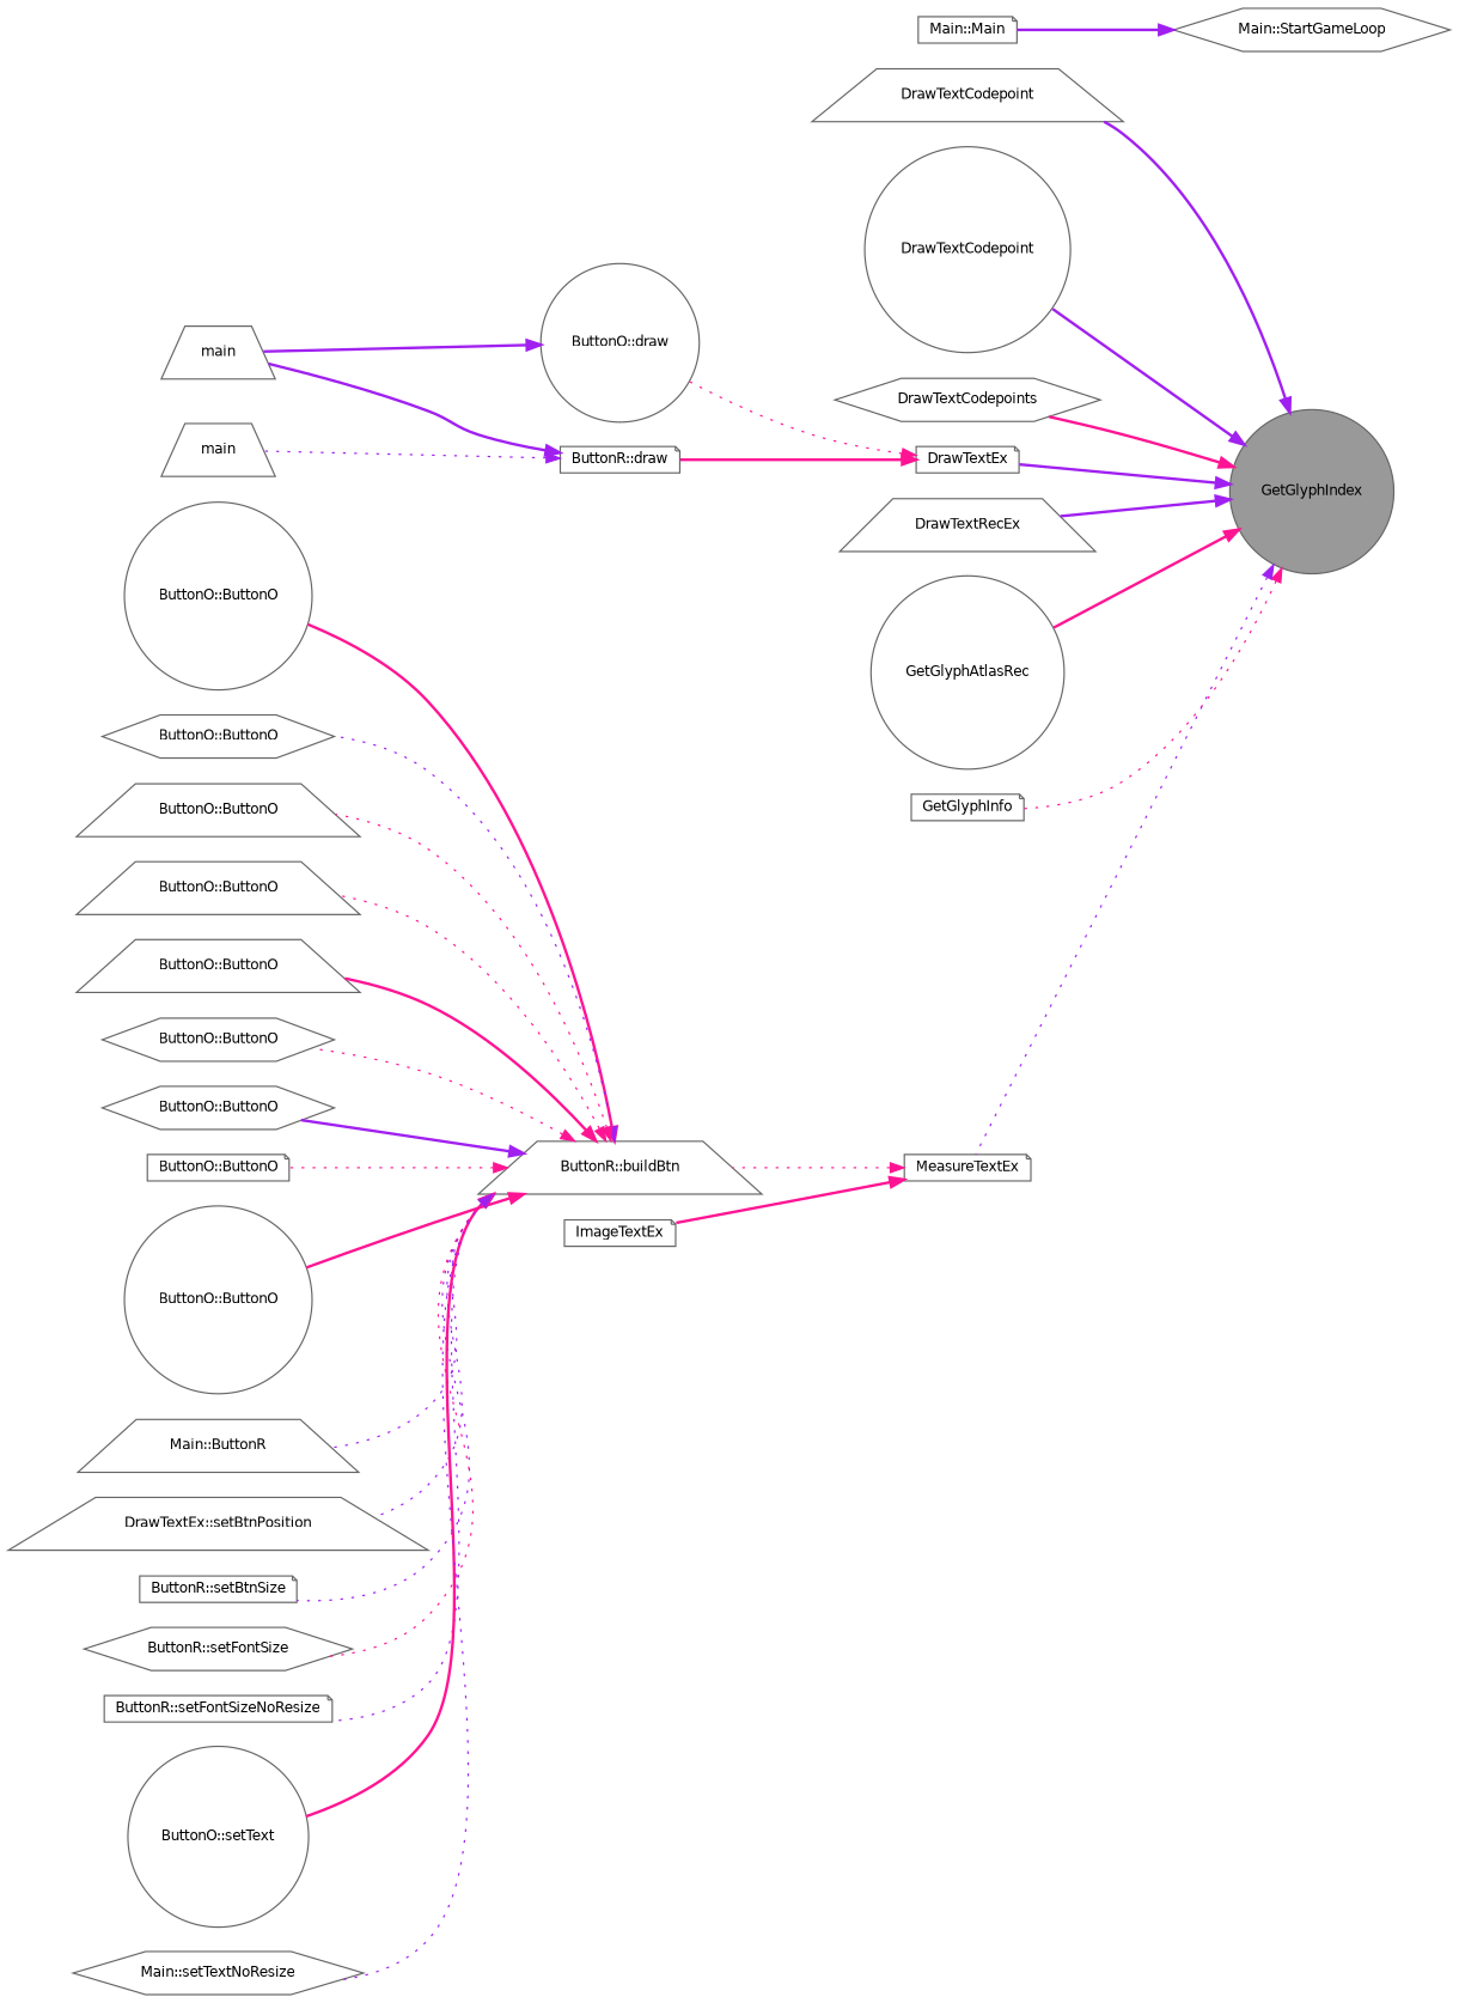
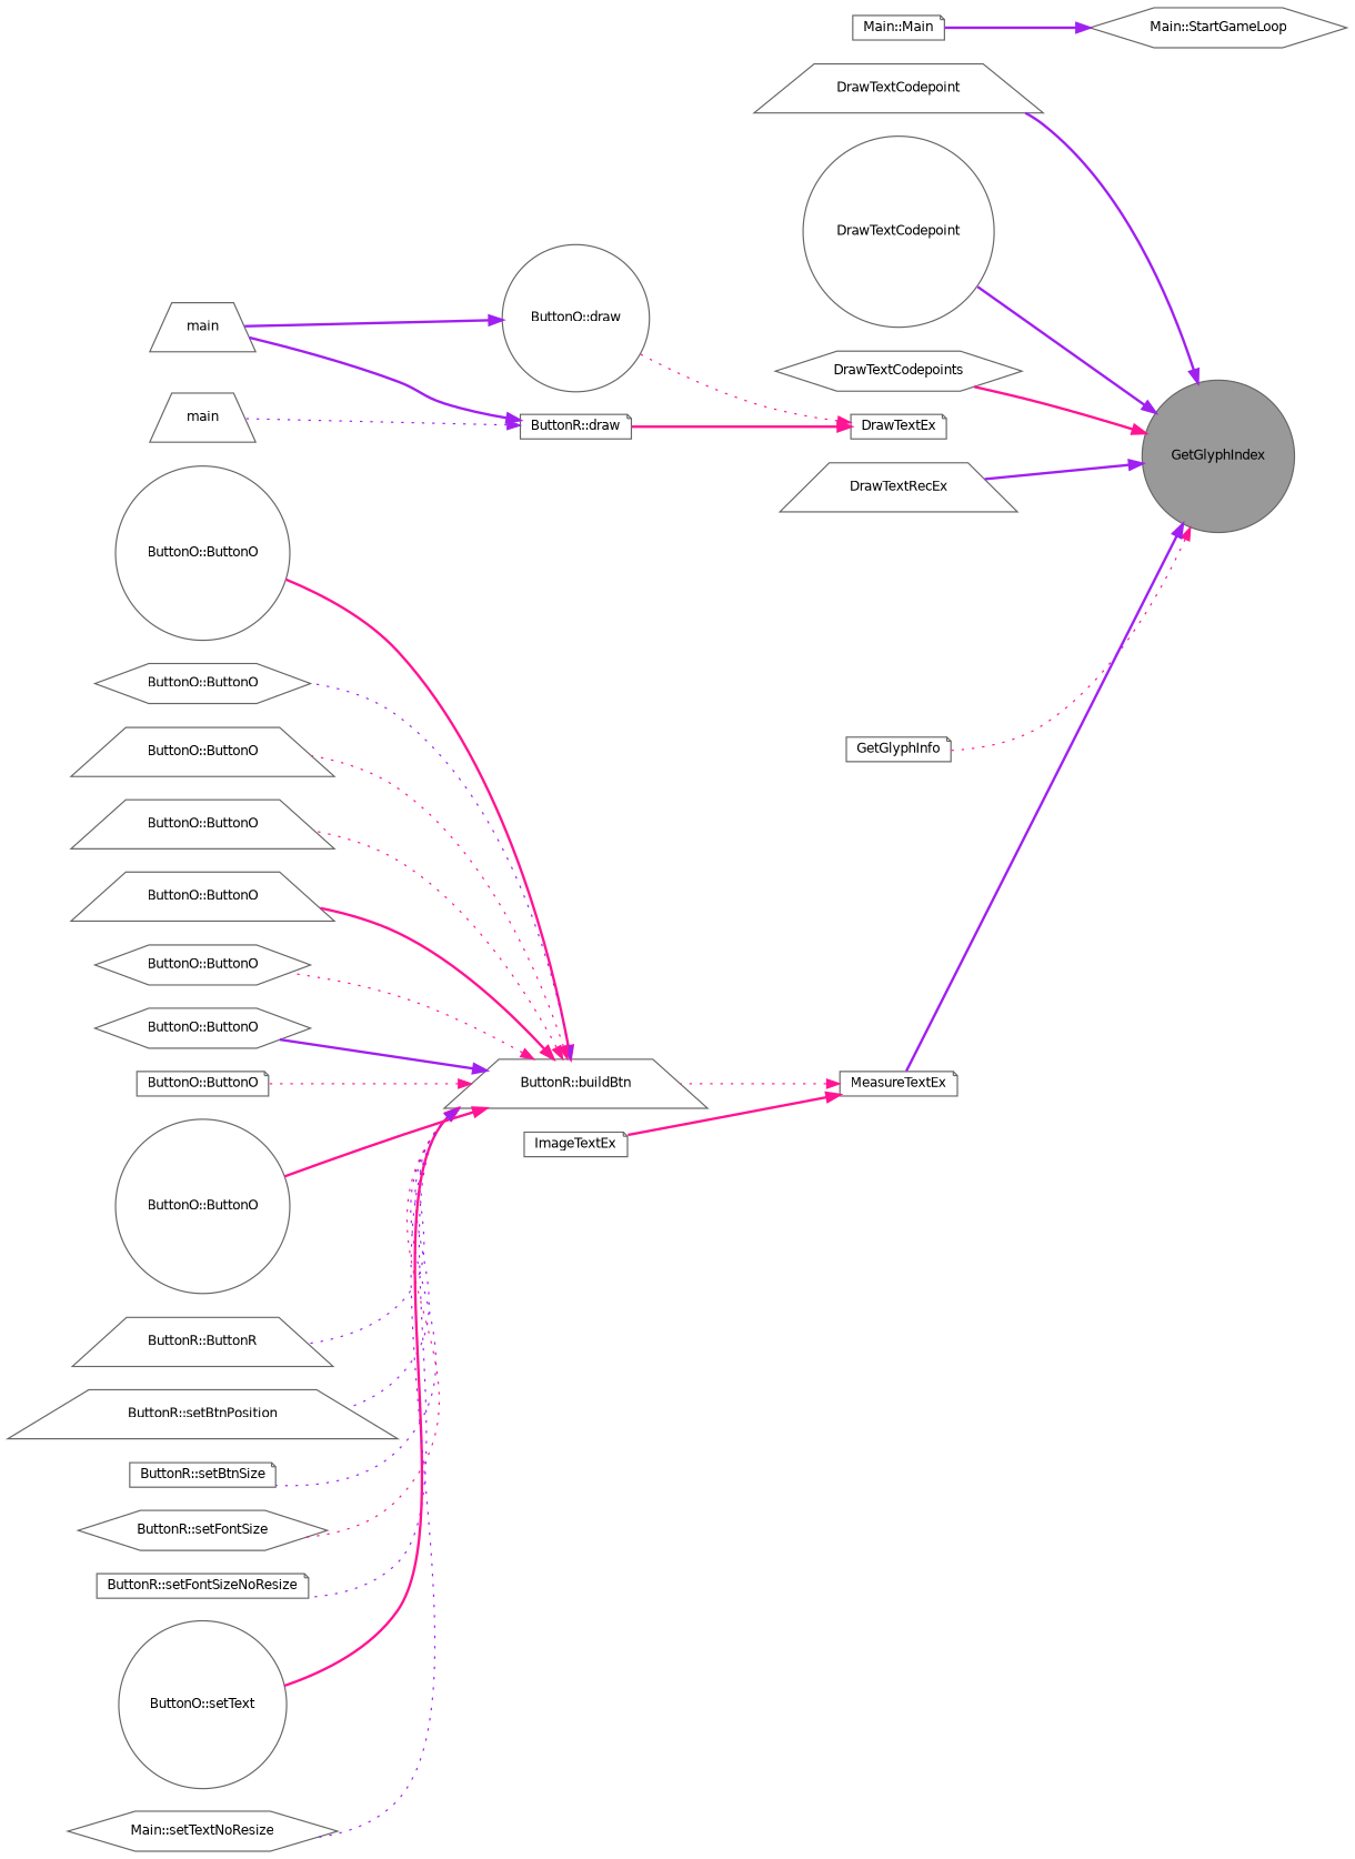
  digraph {
    rankdir=RL
    node [color=grey40 fillcolor=white fontname=Helvetica fontsize=10 shape=trapezium style=filled]
    edge [color=purple dir=back fontname=Helvetica fontsize=10 labelfontname=Helvetica labelfontsize=10 style=bold]
    n1 [color=gray40 fillcolor=grey60 fontcolor=black height=0.2 label=GetGlyphIndex shape=circle width=0.4]
    n2 [height=0.2 label=DrawTextCodepoint width=0.4]
    n3 [height=0.2 label=DrawTextCodepoint shape=circle width=0.4]
    n4 [height=0.2 label=DrawTextCodepoints shape=hexagon width=0.4]
    n5 [height=0.2 label=DrawTextEx shape=note width=0.4]
    n6 [height=0.2 label=DrawTextRecEx width=0.4]
-   n7 [height=0.2 label=GetGlyphAtlasRec shape=circle width=0.4]
    n8 [height=0.2 label=GetGlyphInfo shape=note width=0.4]
    n9 [height=0.2 label=MeasureTextEx shape=note width=0.4]
    n10 [height=0.2 label="ButtonO::draw" shape=circle width=0.4]
    n11 [height=0.2 label="ButtonR::draw" shape=note width=0.4]
    n12 [height=0.2 label="ButtonR::buildBtn" width=0.4]
    n13 [height=0.2 label=ImageTextEx shape=note width=0.4]
    n14 [height=0.2 label=main width=0.4]
    n15 [height=0.2 label=main width=0.4]
    n16 [height=0.2 label="Main::StartGameLoop" shape=hexagon width=0.4]
    n17 [height=0.2 label="Main::Main" shape=note width=0.4]
    n18 [height=0.2 label="ButtonO::ButtonO" shape=circle width=0.4]
    n19 [height=0.2 label="ButtonO::ButtonO" shape=hexagon width=0.4]
    n20 [height=0.2 label="ButtonO::ButtonO" width=0.4]
    n21 [height=0.2 label="ButtonO::ButtonO" width=0.4]
    n22 [height=0.2 label="ButtonO::ButtonO" width=0.4]
    n23 [height=0.2 label="ButtonO::ButtonO" shape=hexagon width=0.4]
    n24 [height=0.2 label="ButtonO::ButtonO" shape=hexagon width=0.4]
    n25 [height=0.2 label="ButtonO::ButtonO" shape=note width=0.4]
    n26 [height=0.2 label="ButtonO::ButtonO" shape=circle width=0.4]
-   n27 [height=0.2 label="Main::ButtonR" width=0.4]
-   n28 [height=0.2 label="DrawTextEx::setBtnPosition" width=0.4]
+   n27 [height=0.2 label="ButtonR::ButtonR" width=0.4]
+   n28 [height=0.2 label="ButtonR::setBtnPosition" width=0.4]
    n29 [height=0.2 label="ButtonR::setBtnSize" shape=note width=0.4]
    n30 [height=0.2 label="ButtonR::setFontSize" shape=hexagon width=0.4]
    n31 [height=0.2 label="ButtonR::setFontSizeNoResize" shape=note width=0.4]
    n32 [height=0.2 label="ButtonO::setText" shape=circle width=0.4]
    n33 [height=0.2 label="Main::setTextNoResize" shape=hexagon width=0.4]
    n1 -> n2
    n1 -> n3
    n1 -> n4 [color=deeppink]
-   n1 -> n5
    n1 -> n6
-   n1 -> n7 [color=deeppink]
    n1 -> n8 [color=deeppink style=dotted]
-   n1 -> n9 [style=dotted]
+   n1 -> n9
    n5 -> n10 [color=deeppink style=dotted]
    n5 -> n11 [color=deeppink]
    n9 -> n12 [color=deeppink style=dotted]
    n9 -> n13 [color=deeppink]
    n10 -> n14
    n11 -> n14
    n11 -> n15 [style=dotted]
    n12 -> n18 [color=deeppink]
    n12 -> n19 [style=dotted]
    n12 -> n20 [color=deeppink style=dotted]
    n12 -> n21 [color=deeppink style=dotted]
    n12 -> n22 [color=deeppink]
    n12 -> n23 [color=deeppink style=dotted]
    n12 -> n24
    n12 -> n25 [color=deeppink style=dotted]
    n12 -> n26 [color=deeppink]
    n12 -> n27 [style=dotted]
    n12 -> n28 [style=dotted]
    n12 -> n29 [style=dotted]
    n12 -> n30 [color=deeppink style=dotted]
    n12 -> n31 [style=dotted]
    n12 -> n32 [color=deeppink]
    n12 -> n33 [style=dotted]
    n16 -> n17
  }
